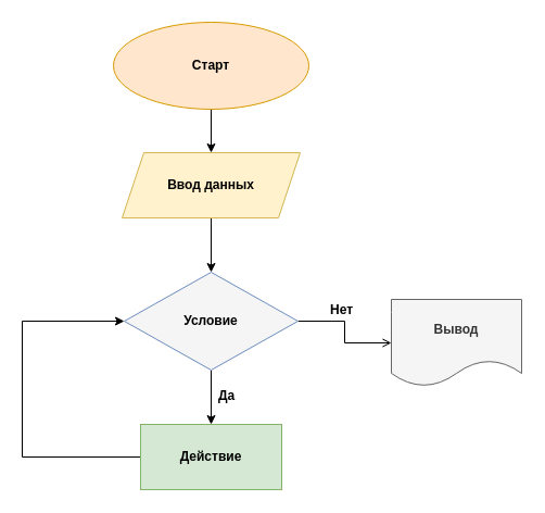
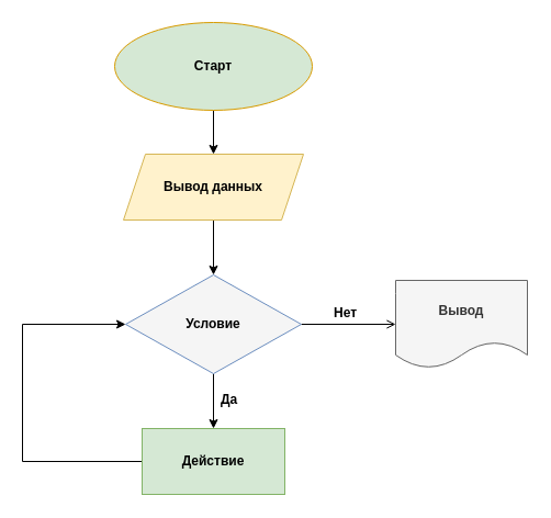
  <mxCell id="0" />
  <mxCell id="1" parent="0" />
  <mxCell id="2" value="" style="edgeStyle=orthogonalEdgeStyle;rounded=0;orthogonalLoop=1;jettySize=auto;html=1;" edge="1" parent="1" source="3" target="5"><mxGeometry relative="1" as="geometry" /></mxCell>
- <mxCell id="3" value="&lt;b&gt;Старт&lt;/b&gt;" style="ellipse;whiteSpace=wrap;html=1;fillColor=#ffe6cc;strokeColor=#d79b00;" vertex="1" parent="1"><mxGeometry x="104" y="20" width="180" height="80" as="geometry" /></mxCell>
+ <mxCell id="3" value="&lt;b&gt;Старт&lt;/b&gt;" style="ellipse;whiteSpace=wrap;html=1;fillColor=#d5e8d4;strokeColor=#d79b00;" vertex="1" parent="1"><mxGeometry x="104" y="20" width="180" height="80" as="geometry" /></mxCell>
  <mxCell id="4" value="" style="edgeStyle=orthogonalEdgeStyle;rounded=0;orthogonalLoop=1;jettySize=auto;html=1;" edge="1" parent="1" source="5" target="8"><mxGeometry relative="1" as="geometry" /></mxCell>
- <mxCell id="5" value="&lt;b&gt;Ввод данных&lt;/b&gt;" style="shape=parallelogram;perimeter=parallelogramPerimeter;whiteSpace=wrap;html=1;fixedSize=1;fillColor=#fff2cc;strokeColor=#d6b656;" vertex="1" parent="1"><mxGeometry x="112" y="140" width="164" height="60" as="geometry" /></mxCell>
+ <mxCell id="5" value="&lt;b&gt;Вывод данных&lt;/b&gt;" style="shape=parallelogram;perimeter=parallelogramPerimeter;whiteSpace=wrap;html=1;fixedSize=1;fillColor=#fff2cc;strokeColor=#d6b656;" vertex="1" parent="1"><mxGeometry x="112" y="140" width="164" height="60" as="geometry" /></mxCell>
  <mxCell id="6" value="" style="edgeStyle=orthogonalEdgeStyle;rounded=0;orthogonalLoop=1;jettySize=auto;html=1;" edge="1" parent="1" source="8" target="10"><mxGeometry relative="1" as="geometry" /></mxCell>
  <mxCell id="7" value="" style="edgeStyle=orthogonalEdgeStyle;rounded=0;orthogonalLoop=1;jettySize=auto;html=1;endArrow=open;" edge="1" parent="1" source="8" target="11"><mxGeometry relative="1" as="geometry" /></mxCell>
  <mxCell id="8" value="&lt;b&gt;Условие&lt;/b&gt;" style="rhombus;whiteSpace=wrap;html=1;fillColor=#f5f5f5;strokeColor=#6c8ebf;" vertex="1" parent="1"><mxGeometry x="114" y="250" width="160" height="90" as="geometry" /></mxCell>
  <mxCell id="9" style="edgeStyle=orthogonalEdgeStyle;rounded=0;orthogonalLoop=1;jettySize=auto;html=1;entryX=0;entryY=0.5;entryDx=0;entryDy=0;" edge="1" parent="1" source="10" target="8"><mxGeometry relative="1" as="geometry"><Array as="points"><mxPoint x="20" y="420" /><mxPoint x="20" y="295" /></Array></mxGeometry></mxCell>
  <mxCell id="10" value="&lt;b&gt;Действие&lt;/b&gt;" style="rounded=0;whiteSpace=wrap;html=1;fillColor=#d5e8d4;strokeColor=#82b366;" vertex="1" parent="1"><mxGeometry x="129" y="390" width="130" height="60" as="geometry" /></mxCell>
- <mxCell id="11" value="&lt;b&gt;Вывод&lt;/b&gt;" style="shape=document;whiteSpace=wrap;html=1;boundedLbl=1;fillColor=#f5f5f5;fontColor=#333333;strokeColor=#666666;" vertex="1" parent="1"><mxGeometry x="360" y="275" width="120" height="80" as="geometry" /></mxCell>
+ <mxCell id="11" value="&lt;b&gt;Вывод&lt;/b&gt;" style="shape=document;whiteSpace=wrap;html=1;boundedLbl=1;fillColor=#f5f5f5;fontColor=#333333;strokeColor=#666666;" vertex="1" parent="1"><mxGeometry x="360" y="255" width="120" height="80" as="geometry" /></mxCell>
  <mxCell id="12" value="&lt;b&gt;Да&lt;/b&gt;" style="text;html=1;align=center;verticalAlign=middle;resizable=0;points=[];autosize=1;strokeColor=none;fillColor=none;" vertex="1" parent="1"><mxGeometry x="188" y="349" width="40" height="30" as="geometry" /></mxCell>
  <mxCell id="13" value="&lt;b&gt;Нет&lt;/b&gt;" style="text;html=1;align=center;verticalAlign=middle;resizable=0;points=[];autosize=1;strokeColor=none;fillColor=none;" vertex="1" parent="1"><mxGeometry x="294" y="270" width="40" height="30" as="geometry" /></mxCell>
